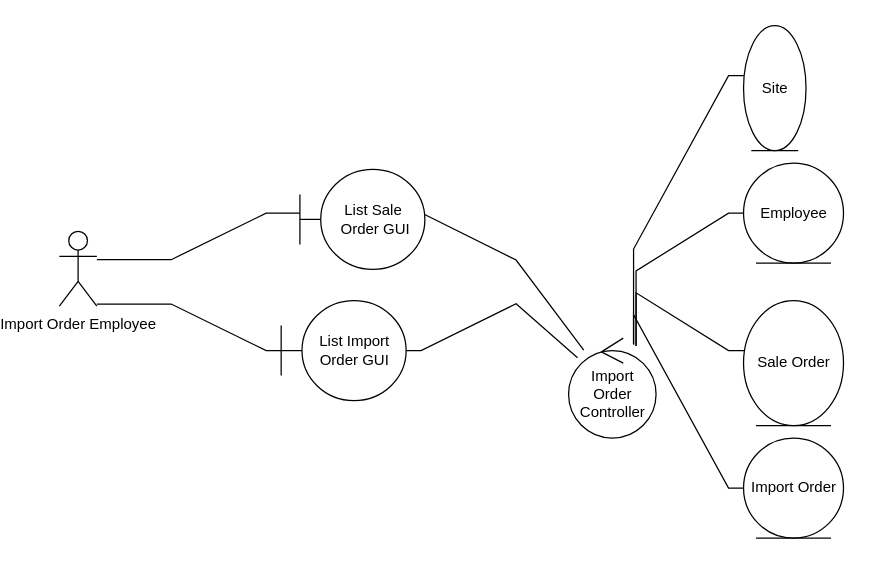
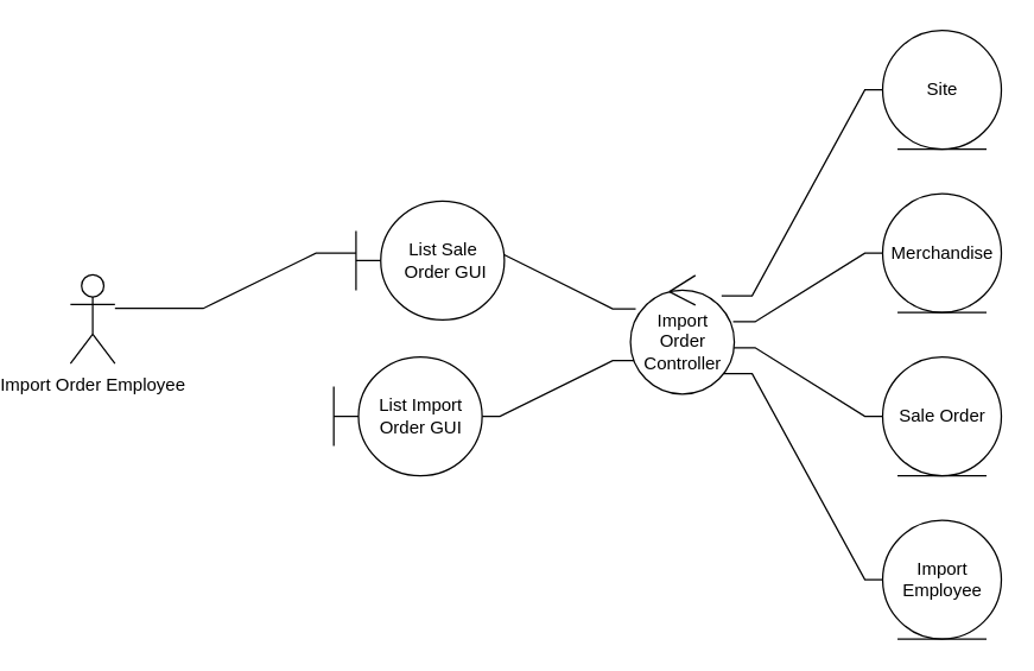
  <mxCell id="0" />
  <mxCell id="1" parent="0" />
  <mxCell id="2" style="edgeStyle=none;rounded=0;orthogonalLoop=1;jettySize=auto;html=1;endArrow=none;endFill=0;noEdgeStyle=1;orthogonal=1;" edge="1" parent="1" source="4" target="6"><mxGeometry relative="1" as="geometry"><Array as="points"><mxPoint x="109.5" y="207.25" /><mxPoint x="185.5" y="170" /></Array></mxGeometry></mxCell>
- <mxCell id="3" style="edgeStyle=none;rounded=0;orthogonalLoop=1;jettySize=auto;html=1;endArrow=none;endFill=0;noEdgeStyle=1;orthogonal=1;" edge="1" parent="1" source="4" target="8"><mxGeometry relative="1" as="geometry"><Array as="points"><mxPoint x="109.5" y="242.75" /><mxPoint x="185.5" y="280" /></Array></mxGeometry></mxCell>
  <mxCell id="4" value="Import Order Employee" style="shape=umlActor;verticalLabelPosition=bottom;labelBackgroundColor=#ffffff;verticalAlign=top;html=1;" vertex="1" parent="1"><mxGeometry x="20" y="184.5" width="30" height="60" as="geometry" /></mxCell>
  <mxCell id="5" style="rounded=0;orthogonalLoop=1;jettySize=auto;html=1;endArrow=none;endFill=0;noEdgeStyle=1;orthogonal=1;" edge="1" parent="1" source="6" target="14"><mxGeometry relative="1" as="geometry"><Array as="points"><mxPoint x="309.5" y="170" /><mxPoint x="385.5" y="207.5" /></Array></mxGeometry></mxCell>
  <mxCell id="6" value="List Sale&lt;br&gt;&amp;nbsp;Order GUI" style="shape=umlBoundary;whiteSpace=wrap;html=1;align=center;verticalAlign=middle;" vertex="1" parent="1"><mxGeometry x="212.5" y="135" width="100" height="80" as="geometry" /></mxCell>
  <mxCell id="7" style="edgeStyle=none;rounded=0;orthogonalLoop=1;jettySize=auto;html=1;endArrow=none;endFill=0;noEdgeStyle=1;orthogonal=1;" edge="1" parent="1" source="8" target="14"><mxGeometry relative="1" as="geometry"><Array as="points"><mxPoint x="309.5" y="280" /><mxPoint x="385.5" y="242.5" /></Array></mxGeometry></mxCell>
  <mxCell id="8" value="List Import Order GUI" style="shape=umlBoundary;whiteSpace=wrap;html=1;align=center;verticalAlign=middle;" vertex="1" parent="1"><mxGeometry x="197.5" y="240" width="100" height="80" as="geometry" /></mxCell>
- <mxCell id="9" value="Site" style="ellipse;shape=umlEntity;whiteSpace=wrap;html=1;align=center;" vertex="1" parent="1"><mxGeometry x="567.5" y="20" width="50" height="100" as="geometry" /></mxCell>
+ <mxCell id="9" value="Site" style="ellipse;shape=umlEntity;whiteSpace=wrap;html=1;align=center;" vertex="1" parent="1"><mxGeometry x="567.5" y="20" width="80" height="80" as="geometry" /></mxCell>
  <mxCell id="10" style="edgeStyle=none;rounded=0;orthogonalLoop=1;jettySize=auto;html=1;endArrow=none;endFill=0;noEdgeStyle=1;orthogonal=1;" edge="1" parent="1" source="14" target="9"><mxGeometry relative="1" as="geometry"><Array as="points"><mxPoint x="479.5" y="198.75" /><mxPoint x="555.5" y="60" /></Array></mxGeometry></mxCell>
  <mxCell id="11" style="edgeStyle=none;rounded=0;orthogonalLoop=1;jettySize=auto;html=1;endArrow=none;endFill=0;noEdgeStyle=1;orthogonal=1;" edge="1" parent="1" source="14" target="15"><mxGeometry relative="1" as="geometry"><Array as="points"><mxPoint x="481.5" y="216.25" /><mxPoint x="555.5" y="170" /></Array></mxGeometry></mxCell>
  <mxCell id="12" style="edgeStyle=none;rounded=0;orthogonalLoop=1;jettySize=auto;html=1;endArrow=none;endFill=0;noEdgeStyle=1;orthogonal=1;" edge="1" parent="1" source="14" target="16"><mxGeometry relative="1" as="geometry"><Array as="points"><mxPoint x="481.5" y="233.75" /><mxPoint x="555.5" y="280" /></Array></mxGeometry></mxCell>
  <mxCell id="13" style="edgeStyle=none;rounded=0;orthogonalLoop=1;jettySize=auto;html=1;endArrow=none;endFill=0;noEdgeStyle=1;orthogonal=1;" edge="1" parent="1" source="14" target="17"><mxGeometry relative="1" as="geometry"><Array as="points"><mxPoint x="479.5" y="251.25" /><mxPoint x="555.5" y="390" /></Array></mxGeometry></mxCell>
- <mxCell id="14" value="Import &lt;br&gt;Order &lt;br&gt;Controller" style="ellipse;shape=umlControl;whiteSpace=wrap;html=1;align=center;" vertex="1" parent="1"><mxGeometry x="427.5" y="270" width="70" height="80" as="geometry" /></mxCell>
- <mxCell id="15" value="Employee" style="ellipse;shape=umlEntity;whiteSpace=wrap;html=1;align=center;" vertex="1" parent="1"><mxGeometry x="567.5" y="130" width="80" height="80" as="geometry" /></mxCell>
- <mxCell id="16" value="Sale Order" style="ellipse;shape=umlEntity;whiteSpace=wrap;html=1;align=center;" vertex="1" parent="1"><mxGeometry x="567.5" y="240" width="80" height="100" as="geometry" /></mxCell>
- <mxCell id="17" value="Import Order" style="ellipse;shape=umlEntity;whiteSpace=wrap;html=1;align=center;" vertex="1" parent="1"><mxGeometry x="567.5" y="350" width="80" height="80" as="geometry" /></mxCell>
+ <mxCell id="14" value="Import &lt;br&gt;Order &lt;br&gt;Controller" style="ellipse;shape=umlControl;whiteSpace=wrap;html=1;align=center;" vertex="1" parent="1"><mxGeometry x="397.5" y="185" width="70" height="80" as="geometry" /></mxCell>
+ <mxCell id="15" value="Merchandise" style="ellipse;shape=umlEntity;whiteSpace=wrap;html=1;align=center;" vertex="1" parent="1"><mxGeometry x="567.5" y="130" width="80" height="80" as="geometry" /></mxCell>
+ <mxCell id="16" value="Sale Order" style="ellipse;shape=umlEntity;whiteSpace=wrap;html=1;align=center;" vertex="1" parent="1"><mxGeometry x="567.5" y="240" width="80" height="80" as="geometry" /></mxCell>
+ <mxCell id="17" value="Import Employee" style="ellipse;shape=umlEntity;whiteSpace=wrap;html=1;align=center;" vertex="1" parent="1"><mxGeometry x="567.5" y="350" width="80" height="80" as="geometry" /></mxCell>
